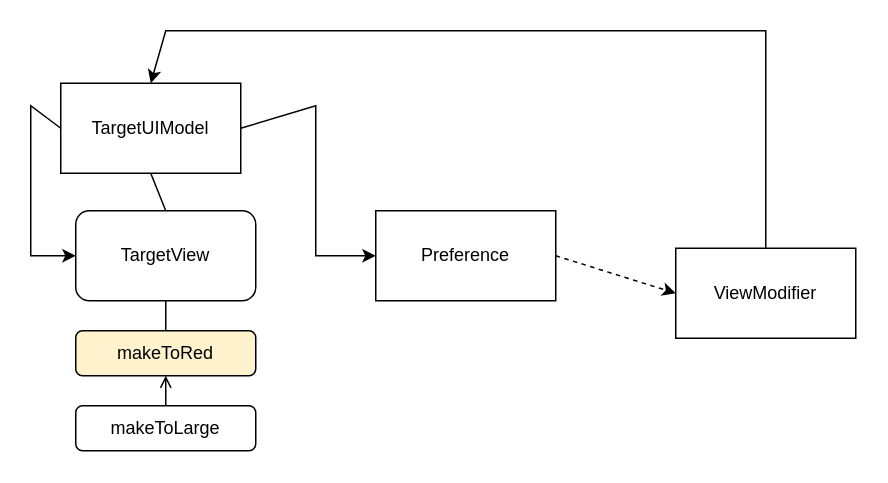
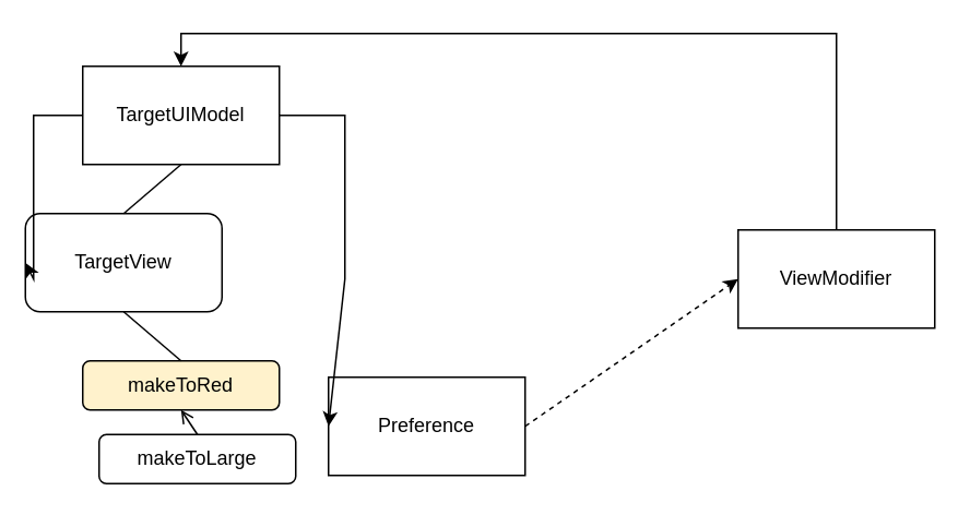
  <mxCell id="0" />
  <mxCell id="1" parent="0" />
- <mxCell id="2" value="TargetView" style="rounded=1;whiteSpace=wrap;html=1;" vertex="1" parent="1"><mxGeometry x="50" y="140" width="120" height="60" as="geometry" /></mxCell>
+ <mxCell id="2" value="TargetView" style="rounded=1;whiteSpace=wrap;html=1;" vertex="1" parent="1"><mxGeometry x="15" y="130" width="120" height="60" as="geometry" /></mxCell>
  <mxCell id="3" value="" style="endArrow=none;html=1;rounded=0;exitX=0.5;exitY=0;exitDx=0;exitDy=0;entryX=0.5;entryY=1;entryDx=0;entryDy=0;" edge="1" parent="1" source="2" target="6"><mxGeometry width="50" height="50" relative="1" as="geometry"><mxPoint x="110" y="230" as="sourcePoint" /><mxPoint x="410" y="310" as="targetPoint" /></mxGeometry></mxCell>
- <mxCell id="4" value="Preference" style="rounded=0;whiteSpace=wrap;html=1;" vertex="1" parent="1"><mxGeometry x="250" y="140" width="120" height="60" as="geometry" /></mxCell>
- <mxCell id="5" value="ViewModifier" style="rounded=0;whiteSpace=wrap;html=1;" vertex="1" parent="1"><mxGeometry x="450" y="165" width="120" height="60" as="geometry" /></mxCell>
- <mxCell id="6" value="TargetUIModel" style="rounded=0;whiteSpace=wrap;html=1;" vertex="1" parent="1"><mxGeometry x="40" y="55" width="120" height="60" as="geometry" /></mxCell>
+ <mxCell id="4" value="Preference" style="rounded=0;whiteSpace=wrap;html=1;" vertex="1" parent="1"><mxGeometry x="200" y="230" width="120" height="60" as="geometry" /></mxCell>
+ <mxCell id="5" value="ViewModifier" style="rounded=0;whiteSpace=wrap;html=1;" vertex="1" parent="1"><mxGeometry x="450" y="140" width="120" height="60" as="geometry" /></mxCell>
+ <mxCell id="6" value="TargetUIModel" style="rounded=0;whiteSpace=wrap;html=1;" vertex="1" parent="1"><mxGeometry x="50" y="40" width="120" height="60" as="geometry" /></mxCell>
  <mxCell id="7" value="makeToRed" style="rounded=1;whiteSpace=wrap;html=1;fillColor=#fff2cc;" vertex="1" parent="1"><mxGeometry x="50" y="220" width="120" height="30" as="geometry" /></mxCell>
- <mxCell id="8" value="makeToLarge" style="rounded=1;whiteSpace=wrap;html=1;" vertex="1" parent="1"><mxGeometry x="50" y="270" width="120" height="30" as="geometry" /></mxCell>
+ <mxCell id="8" value="makeToLarge" style="rounded=1;whiteSpace=wrap;html=1;" vertex="1" parent="1"><mxGeometry x="60" y="265" width="120" height="30" as="geometry" /></mxCell>
  <mxCell id="9" value="" style="endArrow=open;html=1;rounded=0;exitX=0.5;exitY=0;exitDx=0;exitDy=0;entryX=0.5;entryY=1;entryDx=0;entryDy=0;" edge="1" parent="1" source="8" target="7"><mxGeometry width="50" height="50" relative="1" as="geometry"><mxPoint x="360" y="360" as="sourcePoint" /><mxPoint x="410" y="310" as="targetPoint" /></mxGeometry></mxCell>
  <mxCell id="10" value="" style="endArrow=none;html=1;rounded=0;exitX=0.5;exitY=0;exitDx=0;exitDy=0;entryX=0.5;entryY=1;entryDx=0;entryDy=0;" edge="1" parent="1" source="7" target="2"><mxGeometry width="50" height="50" relative="1" as="geometry"><mxPoint x="120" y="280" as="sourcePoint" /><mxPoint x="120" y="260" as="targetPoint" /></mxGeometry></mxCell>
  <mxCell id="11" value="" style="endArrow=classic;html=1;rounded=0;exitX=1;exitY=0.5;exitDx=0;exitDy=0;entryX=0;entryY=0.5;entryDx=0;entryDy=0;" edge="1" parent="1" source="6" target="4"><mxGeometry width="50" height="50" relative="1" as="geometry"><mxPoint x="360" y="360" as="sourcePoint" /><mxPoint x="410" y="310" as="targetPoint" /><Array as="points"><mxPoint x="210" y="70" /><mxPoint x="210" y="170" /></Array></mxGeometry></mxCell>
  <mxCell id="12" value="" style="endArrow=classic;html=1;rounded=0;exitX=1;exitY=0.5;exitDx=0;exitDy=0;entryX=0;entryY=0.5;entryDx=0;entryDy=0;dashed=1;" edge="1" parent="1" source="4" target="5"><mxGeometry width="50" height="50" relative="1" as="geometry"><mxPoint x="360" y="360" as="sourcePoint" /><mxPoint x="410" y="310" as="targetPoint" /></mxGeometry></mxCell>
  <mxCell id="13" value="" style="endArrow=classic;html=1;rounded=0;exitX=0.5;exitY=0;exitDx=0;exitDy=0;entryX=0.5;entryY=0;entryDx=0;entryDy=0;" edge="1" parent="1" source="5" target="6"><mxGeometry width="50" height="50" relative="1" as="geometry"><mxPoint x="360" y="360" as="sourcePoint" /><mxPoint x="410" y="310" as="targetPoint" /><Array as="points"><mxPoint x="510" y="20" /><mxPoint x="110" y="20" /></Array></mxGeometry></mxCell>
  <mxCell id="14" value="" style="endArrow=classic;html=1;rounded=0;exitX=0;exitY=0.5;exitDx=0;exitDy=0;entryX=0;entryY=0.5;entryDx=0;entryDy=0;" edge="1" parent="1" source="6" target="2"><mxGeometry width="50" height="50" relative="1" as="geometry"><mxPoint x="360" y="360" as="sourcePoint" /><mxPoint x="410" y="310" as="targetPoint" /><Array as="points"><mxPoint x="20" y="70" /><mxPoint x="20" y="170" /></Array></mxGeometry></mxCell>
